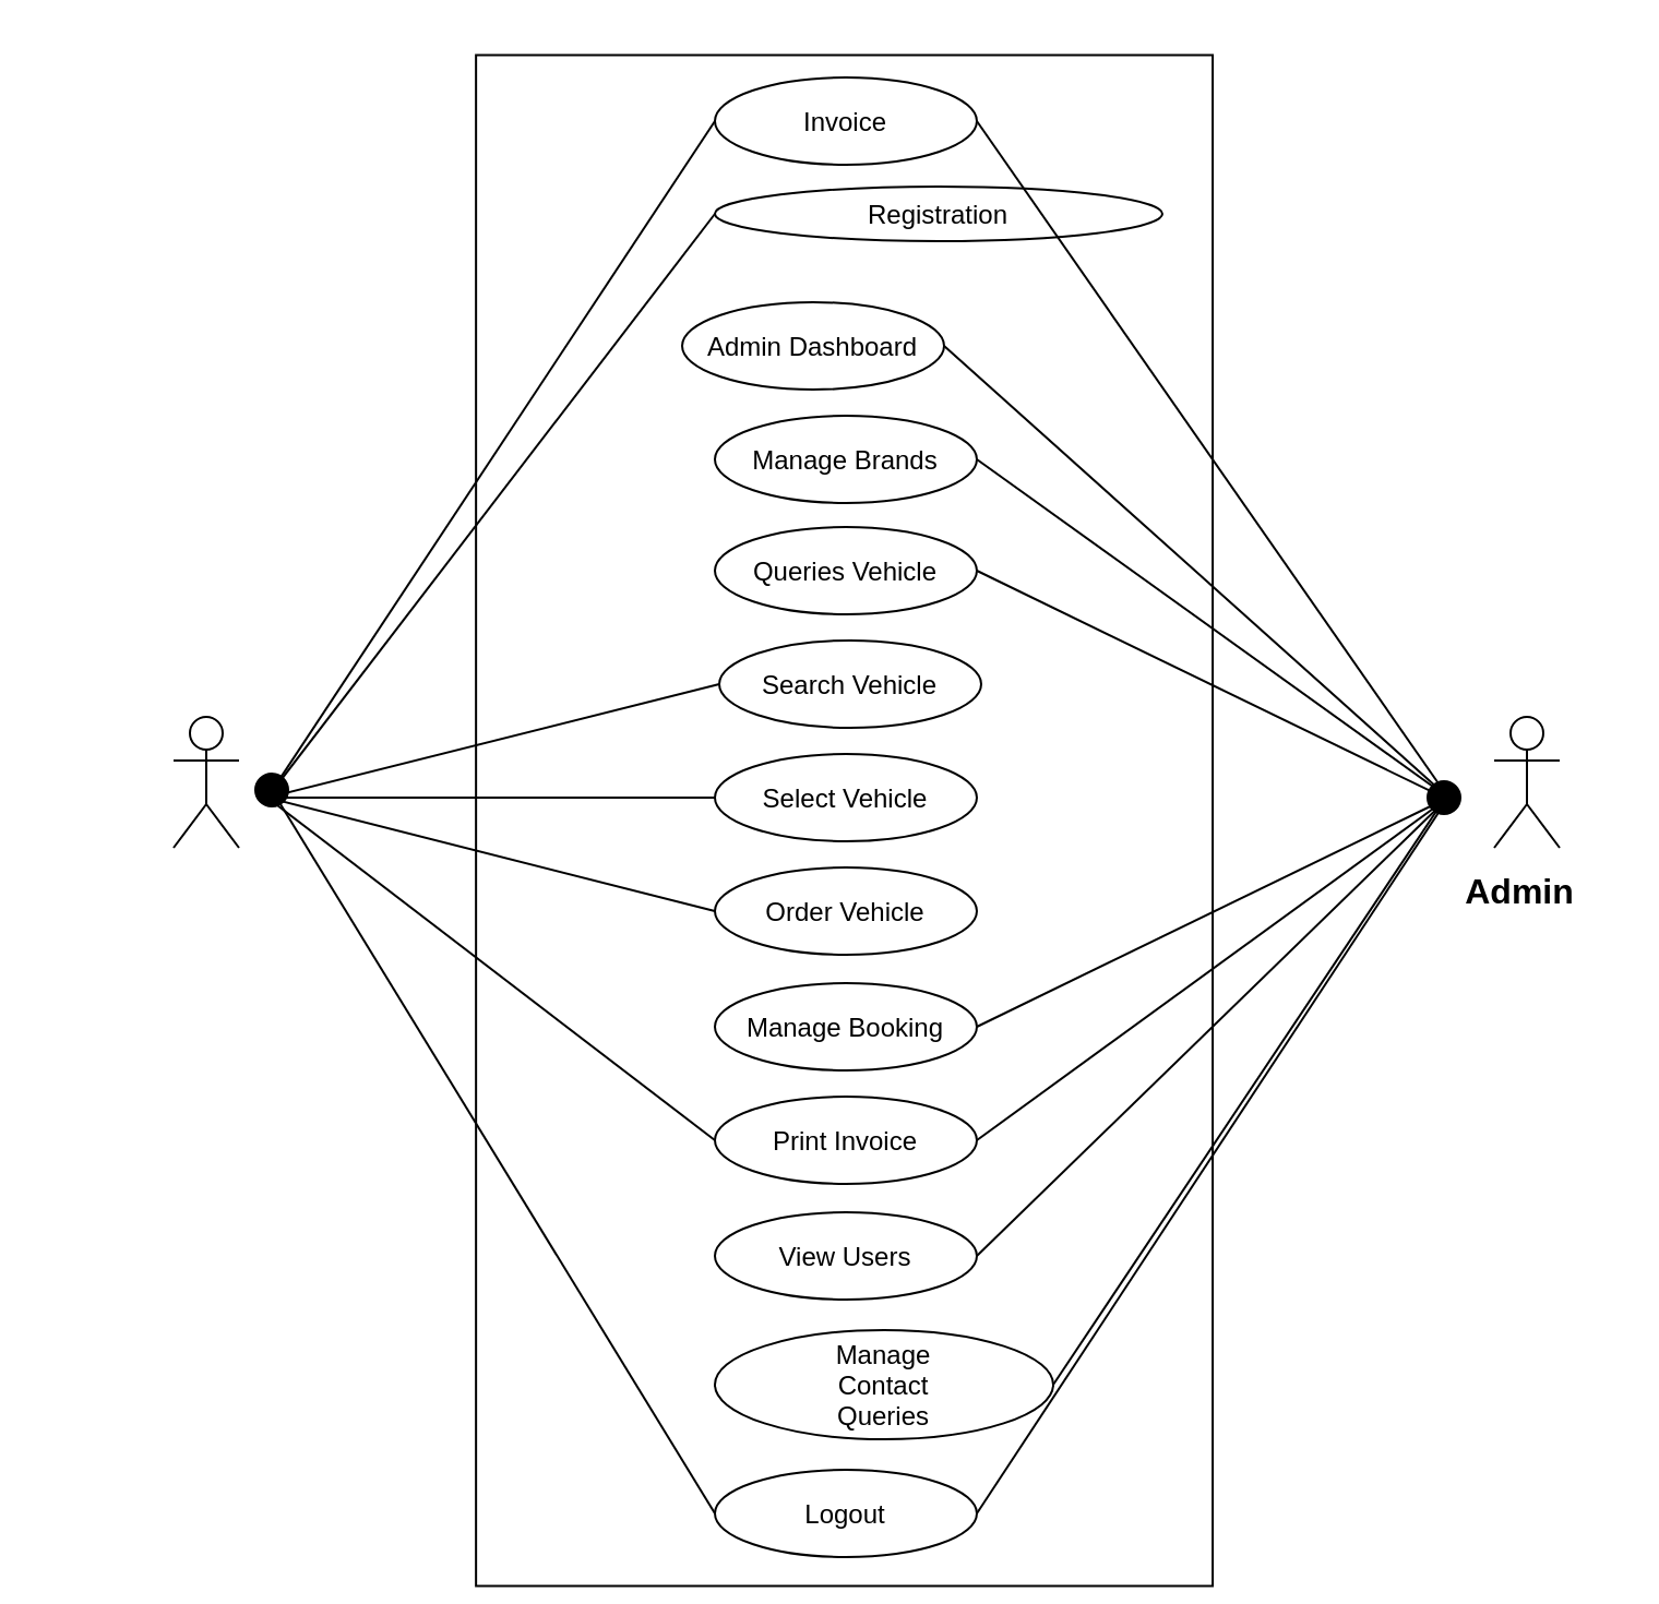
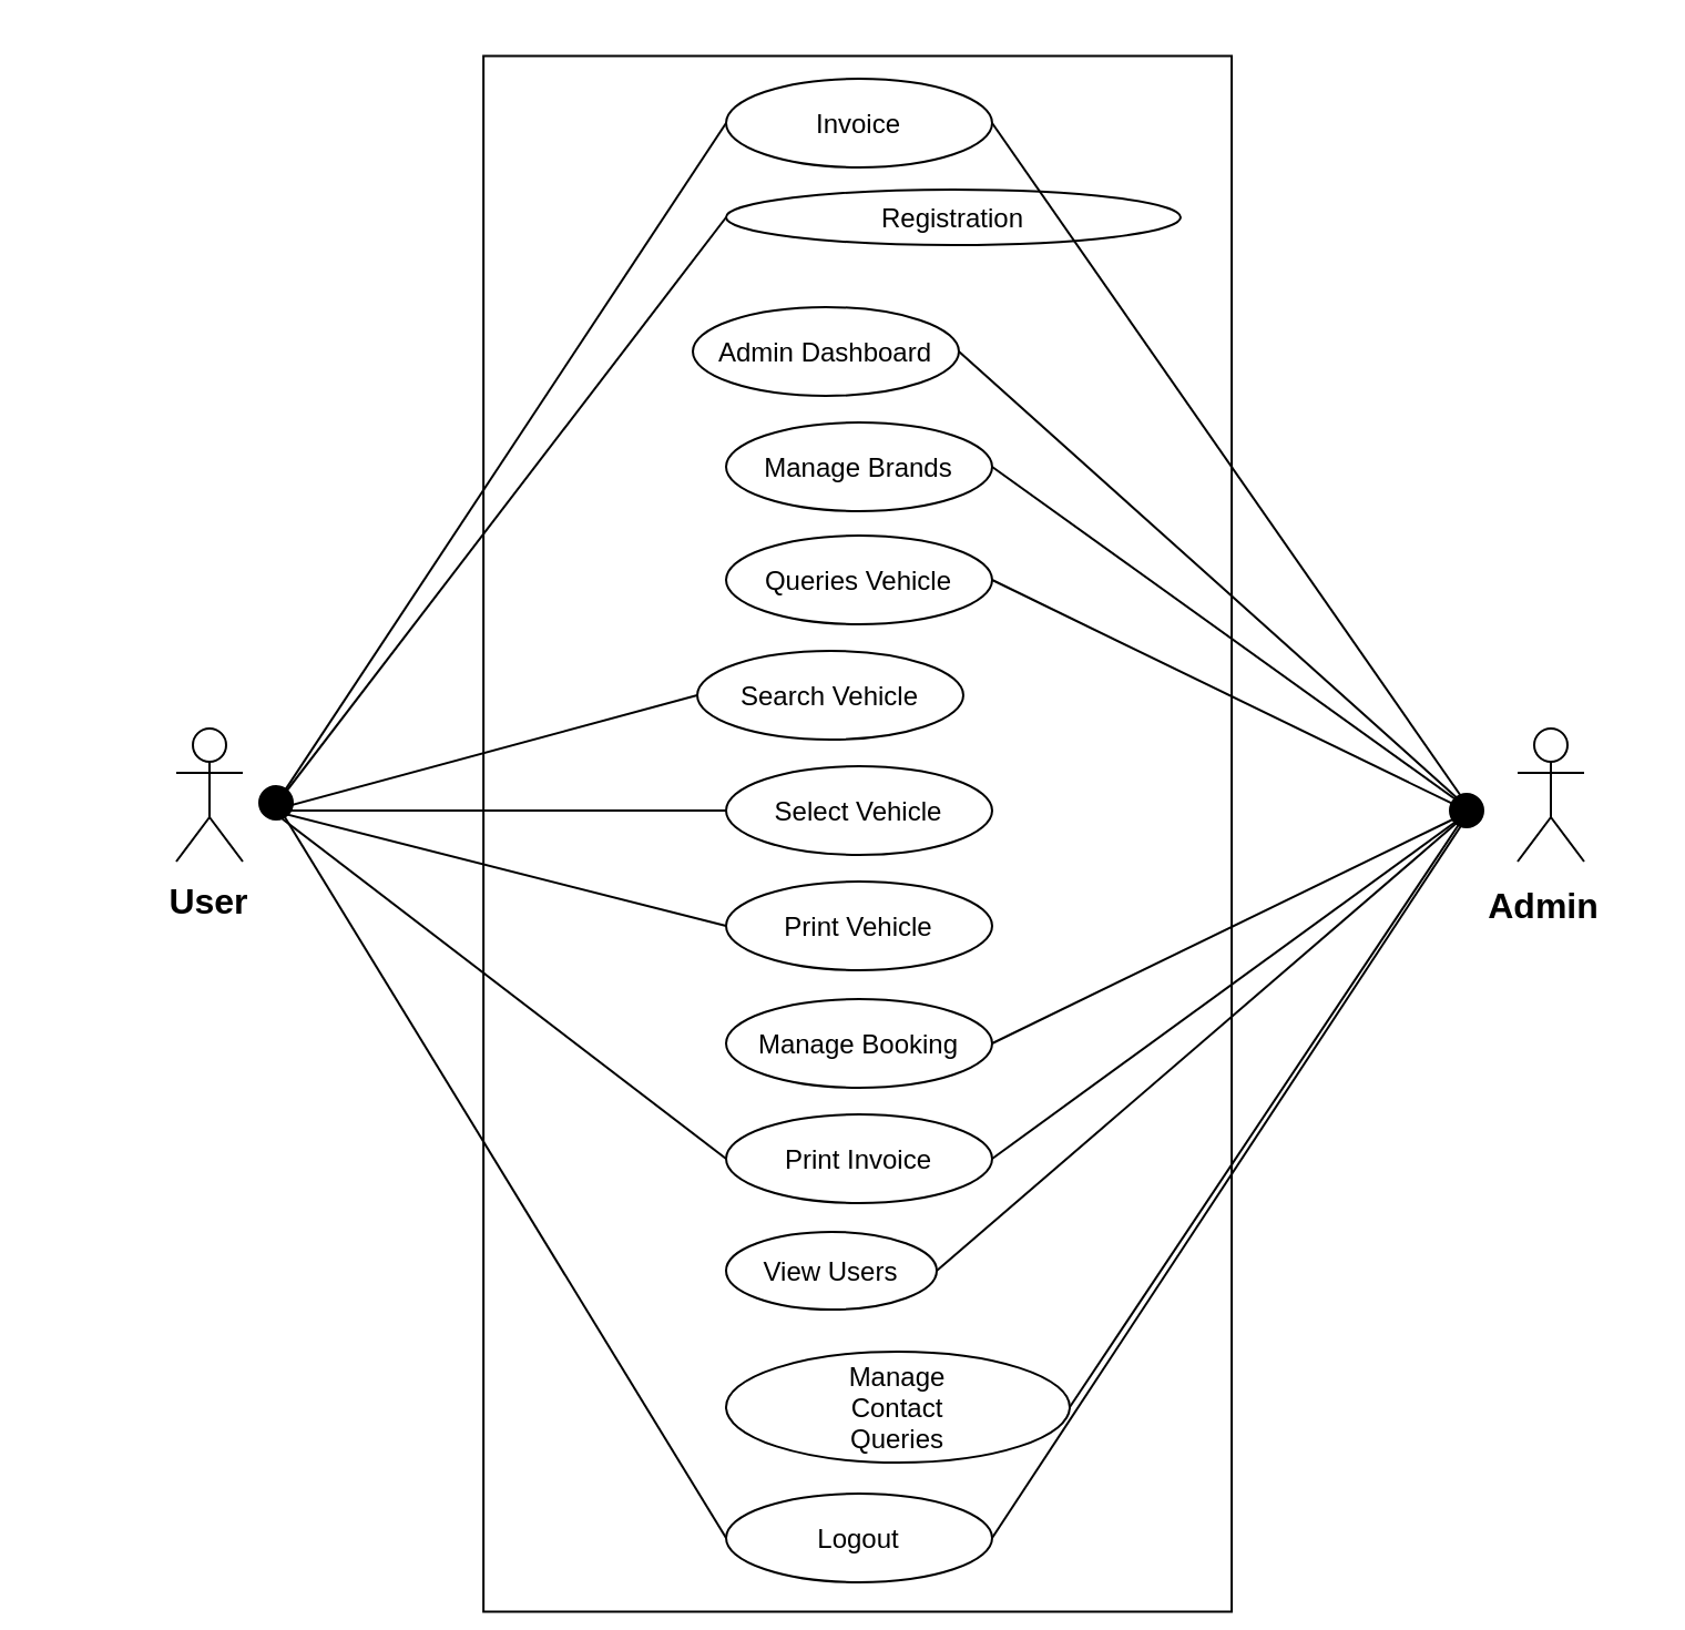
  <mxCell id="0" />
  <mxCell id="1" parent="0" />
  <mxCell id="2" value="Invoice" style="ellipse" parent="1" vertex="1"><mxGeometry x="312" y="20" width="120" height="40" as="geometry" /></mxCell>
  <mxCell id="3" value="Registration" style="ellipse" parent="1" vertex="1"><mxGeometry x="312" y="70" width="205" height="25" as="geometry" /></mxCell>
- <mxCell id="4" value="Search Vehicle" style="ellipse" parent="1" vertex="1"><mxGeometry x="314" y="278" width="120" height="40" as="geometry" /></mxCell>
+ <mxCell id="4" value="Search Vehicle" style="ellipse" parent="1" vertex="1"><mxGeometry x="299" y="278" width="120" height="40" as="geometry" /></mxCell>
  <mxCell id="5" style="edgeStyle=none;curved=1;rounded=0;orthogonalLoop=1;jettySize=auto;html=1;exitX=0;exitY=0.5;exitDx=0;exitDy=0;fontSize=12;startSize=8;endSize=8;endArrow=none;startFill=0;" parent="1" source="6" edge="1"><mxGeometry relative="1" as="geometry"><mxPoint x="110" y="350" as="targetPoint" /></mxGeometry></mxCell>
  <mxCell id="6" value="Select Vehicle" style="ellipse" parent="1" vertex="1"><mxGeometry x="312" y="330" width="120" height="40" as="geometry" /></mxCell>
- <mxCell id="7" value="Order Vehicle" style="ellipse" parent="1" vertex="1"><mxGeometry x="312" y="382" width="120" height="40" as="geometry" /></mxCell>
+ <mxCell id="7" value="Print Vehicle" style="ellipse" parent="1" vertex="1"><mxGeometry x="312" y="382" width="120" height="40" as="geometry" /></mxCell>
  <mxCell id="8" value="Print Invoice" style="ellipse" parent="1" vertex="1"><mxGeometry x="312" y="487" width="120" height="40" as="geometry" /></mxCell>
  <mxCell id="9" style="edgeStyle=orthogonalEdgeStyle;" parent="1" target="2" edge="1" />
  <mxCell id="10" style="edgeStyle=orthogonalEdgeStyle;" parent="1" target="3" edge="1" />
  <mxCell id="11" style="edgeStyle=orthogonalEdgeStyle;" parent="1" target="4" edge="1" />
  <mxCell id="12" style="edgeStyle=orthogonalEdgeStyle;" parent="1" target="6" edge="1" />
  <mxCell id="13" style="edgeStyle=orthogonalEdgeStyle;" parent="1" target="7" edge="1" />
  <mxCell id="14" style="edgeStyle=orthogonalEdgeStyle;" parent="1" target="8" edge="1" />
  <mxCell id="15" style="edgeStyle=orthogonalEdgeStyle;" parent="1" edge="1" />
  <mxCell id="16" value="Admin Dashboard" style="ellipse" parent="1" vertex="1"><mxGeometry x="297" y="123" width="120" height="40" as="geometry" /></mxCell>
  <mxCell id="17" value="Manage Brands" style="ellipse" parent="1" vertex="1"><mxGeometry x="312" y="175" width="120" height="40" as="geometry" /></mxCell>
  <mxCell id="18" style="edgeStyle=none;curved=1;rounded=0;orthogonalLoop=1;jettySize=auto;html=1;exitX=1;exitY=0.5;exitDx=0;exitDy=0;fontSize=12;startSize=8;endSize=8;endArrow=none;startFill=0;" parent="1" source="52" edge="1"><mxGeometry relative="1" as="geometry"><mxPoint x="648" y="349" as="targetPoint" /></mxGeometry></mxCell>
  <mxCell id="19" value="Queries Vehicle" style="ellipse" parent="1" vertex="1"><mxGeometry x="312" y="226" width="120" height="40" as="geometry" /></mxCell>
  <mxCell id="20" value="Manage Booking" style="ellipse" parent="1" vertex="1"><mxGeometry x="312" y="435" width="120" height="40" as="geometry" /></mxCell>
- <mxCell id="21" value="View Users" style="ellipse" parent="1" vertex="1"><mxGeometry x="312" y="540" width="120" height="40" as="geometry" /></mxCell>
+ <mxCell id="21" value="View Users" style="ellipse" parent="1" vertex="1"><mxGeometry x="312" y="540" width="95" height="35" as="geometry" /></mxCell>
  <mxCell id="22" style="edgeStyle=none;curved=1;rounded=0;orthogonalLoop=1;jettySize=auto;html=1;exitX=1;exitY=0.5;exitDx=0;exitDy=0;fontSize=12;startSize=8;endSize=8;endArrow=none;startFill=0;" parent="1" source="23" edge="1"><mxGeometry relative="1" as="geometry"><mxPoint x="648" y="348" as="targetPoint" /></mxGeometry></mxCell>
  <mxCell id="23" value="Manage&#10;Contact&#10;Queries" style="ellipse" parent="1" vertex="1"><mxGeometry x="312" y="594" width="155" height="50" as="geometry" /></mxCell>
  <mxCell id="24" value="Logout" style="ellipse" parent="1" vertex="1"><mxGeometry x="312" y="658" width="120" height="40" as="geometry" /></mxCell>
  <mxCell id="25" style="edgeStyle=orthogonalEdgeStyle;" parent="1" edge="1" />
  <mxCell id="26" style="edgeStyle=orthogonalEdgeStyle;" parent="1" target="16" edge="1" />
  <mxCell id="27" style="edgeStyle=orthogonalEdgeStyle;" parent="1" target="17" edge="1" />
  <mxCell id="28" style="edgeStyle=orthogonalEdgeStyle;" parent="1" target="19" edge="1" />
  <mxCell id="29" style="edgeStyle=orthogonalEdgeStyle;" parent="1" target="20" edge="1" />
  <mxCell id="30" style="edgeStyle=orthogonalEdgeStyle;" parent="1" target="21" edge="1" />
  <mxCell id="31" style="edgeStyle=orthogonalEdgeStyle;" parent="1" target="23" edge="1" />
  <mxCell id="32" style="edgeStyle=orthogonalEdgeStyle;" parent="1" target="24" edge="1" />
  <mxCell id="33" value="&lt;b&gt;Admin&lt;/b&gt;" style="text;strokeColor=none;fillColor=none;html=1;align=center;verticalAlign=middle;whiteSpace=wrap;rounded=0;fontSize=16;" parent="1" vertex="1"><mxGeometry x="651" y="378" width="60" height="30" as="geometry" /></mxCell>
+ <mxCell id="34" value="&lt;b&gt;User&lt;/b&gt;" style="text;strokeColor=none;fillColor=none;html=1;align=center;verticalAlign=middle;whiteSpace=wrap;rounded=0;fontSize=16;" parent="1" vertex="1"><mxGeometry x="49" y="376" width="60" height="30" as="geometry" /></mxCell>
  <mxCell id="35" style="edgeStyle=none;curved=1;rounded=0;orthogonalLoop=1;jettySize=auto;html=1;exitX=0;exitY=0.5;exitDx=0;exitDy=0;entryX=0.5;entryY=0.5;entryDx=0;entryDy=0;entryPerimeter=0;fontSize=12;startSize=8;endSize=8;endArrow=none;startFill=0;" parent="1" source="2" edge="1"><mxGeometry relative="1" as="geometry"><mxPoint x="107" y="350" as="targetPoint" /></mxGeometry></mxCell>
  <mxCell id="36" style="edgeStyle=none;curved=1;rounded=0;orthogonalLoop=1;jettySize=auto;html=1;exitX=0;exitY=0.5;exitDx=0;exitDy=0;entryX=0.5;entryY=0.5;entryDx=0;entryDy=0;entryPerimeter=0;fontSize=12;startSize=8;endSize=8;endArrow=none;startFill=0;" parent="1" source="3" edge="1"><mxGeometry relative="1" as="geometry"><mxPoint x="107" y="350" as="targetPoint" /></mxGeometry></mxCell>
  <mxCell id="37" style="edgeStyle=none;curved=1;rounded=0;orthogonalLoop=1;jettySize=auto;html=1;exitX=1;exitY=0.5;exitDx=0;exitDy=0;entryX=0.5;entryY=0.5;entryDx=0;entryDy=0;entryPerimeter=0;fontSize=12;startSize=8;endSize=8;endArrow=none;startFill=0;" parent="1" source="2" edge="1"><mxGeometry relative="1" as="geometry"><mxPoint x="648" y="350" as="targetPoint" /></mxGeometry></mxCell>
  <mxCell id="38" style="edgeStyle=none;curved=1;rounded=0;orthogonalLoop=1;jettySize=auto;html=1;exitX=1;exitY=0.5;exitDx=0;exitDy=0;entryX=0.5;entryY=0.5;entryDx=0;entryDy=0;entryPerimeter=0;fontSize=12;startSize=8;endSize=8;endArrow=none;startFill=0;" parent="1" source="16" edge="1"><mxGeometry relative="1" as="geometry"><mxPoint x="648" y="350" as="targetPoint" /></mxGeometry></mxCell>
  <mxCell id="39" style="edgeStyle=none;curved=1;rounded=0;orthogonalLoop=1;jettySize=auto;html=1;exitX=1;exitY=0.5;exitDx=0;exitDy=0;entryX=0.5;entryY=0.5;entryDx=0;entryDy=0;entryPerimeter=0;fontSize=12;startSize=8;endSize=8;endArrow=none;startFill=0;" parent="1" source="17" edge="1"><mxGeometry relative="1" as="geometry"><mxPoint x="648" y="350" as="targetPoint" /></mxGeometry></mxCell>
  <mxCell id="40" style="edgeStyle=none;curved=1;rounded=0;orthogonalLoop=1;jettySize=auto;html=1;exitX=0;exitY=0.5;exitDx=0;exitDy=0;entryX=0.5;entryY=0.5;entryDx=0;entryDy=0;entryPerimeter=0;fontSize=12;startSize=8;endSize=8;endArrow=none;startFill=0;" parent="1" source="4" edge="1"><mxGeometry relative="1" as="geometry"><mxPoint x="107" y="350" as="targetPoint" /></mxGeometry></mxCell>
  <mxCell id="41" style="edgeStyle=none;curved=1;rounded=0;orthogonalLoop=1;jettySize=auto;html=1;exitX=0;exitY=0.5;exitDx=0;exitDy=0;entryX=0.5;entryY=0.5;entryDx=0;entryDy=0;entryPerimeter=0;fontSize=12;startSize=8;endSize=8;endArrow=none;startFill=0;" parent="1" source="7" edge="1"><mxGeometry relative="1" as="geometry"><mxPoint x="107" y="350" as="targetPoint" /></mxGeometry></mxCell>
  <mxCell id="42" style="edgeStyle=none;curved=1;rounded=0;orthogonalLoop=1;jettySize=auto;html=1;exitX=1;exitY=0.5;exitDx=0;exitDy=0;entryX=0.5;entryY=0.5;entryDx=0;entryDy=0;entryPerimeter=0;fontSize=12;startSize=8;endSize=8;endArrow=none;startFill=0;" parent="1" source="20" edge="1"><mxGeometry relative="1" as="geometry"><mxPoint x="648" y="350" as="targetPoint" /></mxGeometry></mxCell>
  <mxCell id="43" style="edgeStyle=none;curved=1;rounded=0;orthogonalLoop=1;jettySize=auto;html=1;exitX=0;exitY=0.5;exitDx=0;exitDy=0;entryX=0.5;entryY=0.5;entryDx=0;entryDy=0;entryPerimeter=0;fontSize=12;startSize=8;endSize=8;endArrow=none;startFill=0;" parent="1" source="8" edge="1"><mxGeometry relative="1" as="geometry"><mxPoint x="107" y="350" as="targetPoint" /></mxGeometry></mxCell>
  <mxCell id="44" style="edgeStyle=none;curved=1;rounded=0;orthogonalLoop=1;jettySize=auto;html=1;exitX=1;exitY=0.5;exitDx=0;exitDy=0;entryX=0.5;entryY=0.5;entryDx=0;entryDy=0;entryPerimeter=0;fontSize=12;startSize=8;endSize=8;endArrow=none;startFill=0;" parent="1" source="8" edge="1"><mxGeometry relative="1" as="geometry"><mxPoint x="648" y="350" as="targetPoint" /></mxGeometry></mxCell>
  <mxCell id="45" style="edgeStyle=none;curved=1;rounded=0;orthogonalLoop=1;jettySize=auto;html=1;exitX=1;exitY=0.5;exitDx=0;exitDy=0;entryX=0.5;entryY=0.5;entryDx=0;entryDy=0;entryPerimeter=0;fontSize=12;startSize=8;endSize=8;endArrow=none;startFill=0;" parent="1" source="21" edge="1"><mxGeometry relative="1" as="geometry"><mxPoint x="648" y="350" as="targetPoint" /></mxGeometry></mxCell>
  <mxCell id="46" style="edgeStyle=none;curved=1;rounded=0;orthogonalLoop=1;jettySize=auto;html=1;exitX=1;exitY=0.5;exitDx=0;exitDy=0;entryX=0.5;entryY=0.5;entryDx=0;entryDy=0;entryPerimeter=0;fontSize=12;startSize=8;endSize=8;endArrow=none;startFill=0;" parent="1" source="24" edge="1"><mxGeometry relative="1" as="geometry"><mxPoint x="648" y="350" as="targetPoint" /></mxGeometry></mxCell>
  <mxCell id="47" style="edgeStyle=none;curved=1;rounded=0;orthogonalLoop=1;jettySize=auto;html=1;exitX=0;exitY=0.5;exitDx=0;exitDy=0;entryX=0.5;entryY=0.5;entryDx=0;entryDy=0;entryPerimeter=0;fontSize=12;startSize=8;endSize=8;endArrow=none;startFill=0;" parent="1" edge="1"><mxGeometry relative="1" as="geometry"><mxPoint x="101.5" y="346.5" as="sourcePoint" /><mxPoint x="107" y="350" as="targetPoint" /></mxGeometry></mxCell>
  <mxCell id="48" value="" style="rounded=0;whiteSpace=wrap;html=1;fillColor=none;rotation=-90;" vertex="1" parent="1"><mxGeometry x="20.55" y="191.77" width="701.5" height="337.47" as="geometry" /></mxCell>
  <mxCell id="49" value="" style="edgeStyle=none;curved=1;rounded=0;orthogonalLoop=1;jettySize=auto;html=1;exitX=0;exitY=0.5;exitDx=0;exitDy=0;entryX=0.5;entryY=0.5;entryDx=0;entryDy=0;entryPerimeter=0;fontSize=12;startSize=8;endSize=8;endArrow=none;startFill=0;" edge="1" parent="1" source="24"><mxGeometry relative="1" as="geometry"><mxPoint x="312" y="678" as="sourcePoint" /><mxPoint x="109" y="346.5" as="targetPoint" /></mxGeometry></mxCell>
  <mxCell id="50" value="" style="ellipse;shape=doubleEllipse;whiteSpace=wrap;html=1;aspect=fixed;fillColor=#000000;" vertex="1" parent="1"><mxGeometry x="101.5" y="339" width="15" height="15" as="geometry" /></mxCell>
  <mxCell id="51" value="" style="edgeStyle=none;curved=1;rounded=0;orthogonalLoop=1;jettySize=auto;html=1;exitX=1;exitY=0.5;exitDx=0;exitDy=0;fontSize=12;startSize=8;endSize=8;endArrow=none;startFill=0;" edge="1" parent="1" source="19" target="52"><mxGeometry relative="1" as="geometry"><mxPoint x="648" y="349" as="targetPoint" /><mxPoint x="432" y="246" as="sourcePoint" /></mxGeometry></mxCell>
  <mxCell id="52" value="" style="ellipse;shape=doubleEllipse;whiteSpace=wrap;html=1;aspect=fixed;fillColor=#000000;" vertex="1" parent="1"><mxGeometry x="638.5" y="342.5" width="15" height="15" as="geometry" /></mxCell>
  <mxCell id="53" value="" style="shape=umlActor;verticalLabelPosition=bottom;verticalAlign=top;html=1;outlineConnect=0;" vertex="1" parent="1"><mxGeometry x="64" y="313" width="30" height="60" as="geometry" /></mxCell>
  <mxCell id="54" value="" style="shape=umlActor;verticalLabelPosition=bottom;verticalAlign=top;html=1;outlineConnect=0;" vertex="1" parent="1"><mxGeometry x="669" y="313" width="30" height="60" as="geometry" /></mxCell>
